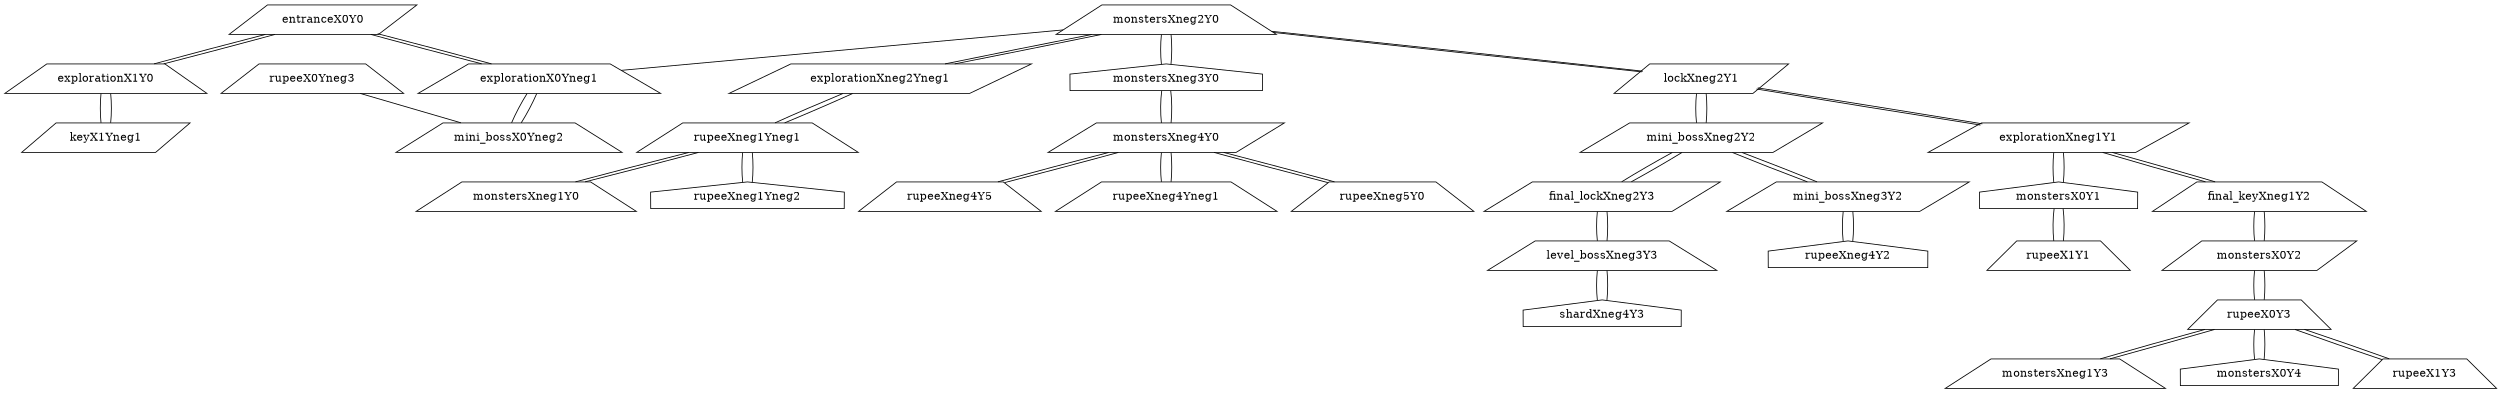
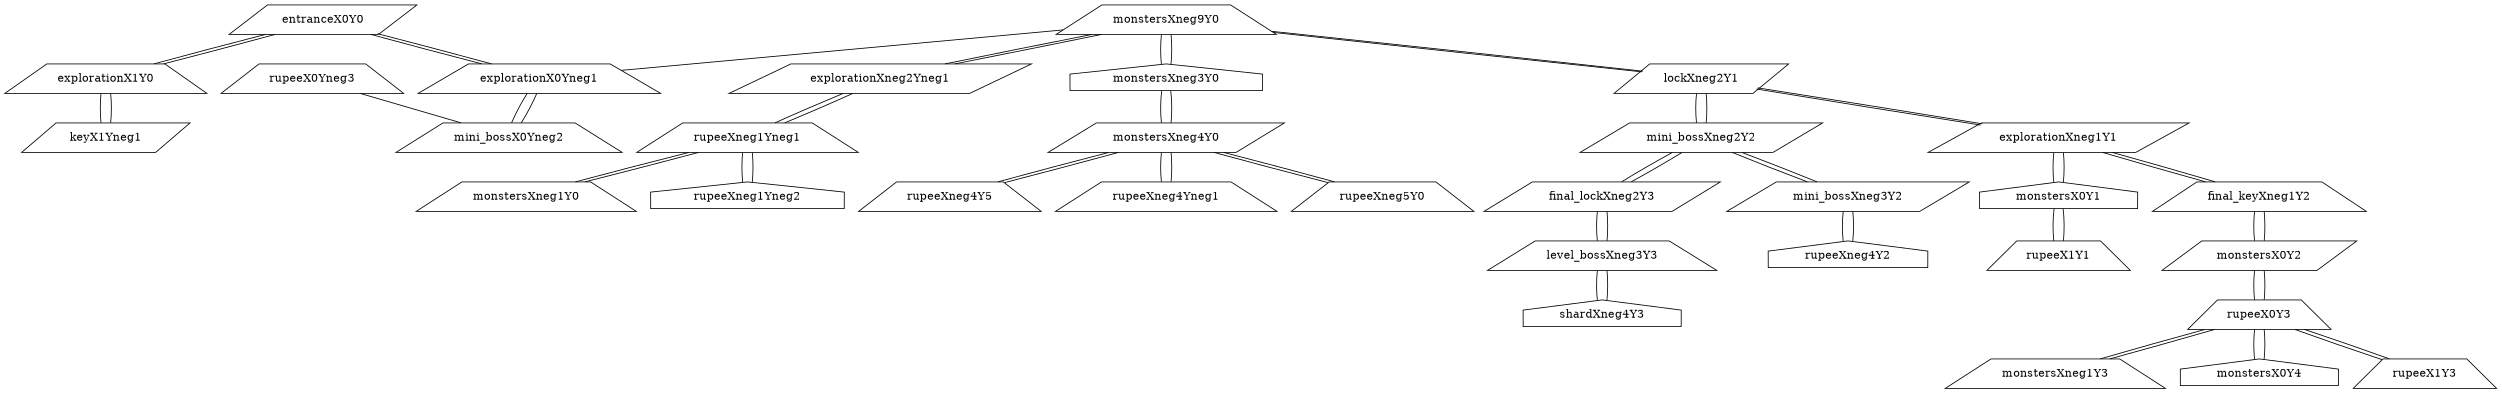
  graph {
    node [shape=trapezium]
    entranceX0Y0 [shape=parallelogram]
    explorationX0Yneg1
    explorationX1Y0
    mini_bossX0Yneg2
    keyX1Yneg1 [shape=parallelogram]
    rupeeXneg1Yneg2 [shape=house]
    rupeeXneg1Yneg1
    explorationXneg2Yneg1 [shape=parallelogram]
    monstersXneg1Y0
-   monstersXneg2Y0
+   monstersXneg2Y0 [label=monstersXneg9Y0]
    monstersXneg3Y0 [shape=house]
    lockXneg2Y1 [shape=parallelogram]
    monstersXneg4Y0 [shape=parallelogram]
    mini_bossXneg2Y2 [shape=parallelogram]
    explorationXneg1Y1 [shape=parallelogram]
    rupeeX0Yneg3
    n17 [label=rupeeXneg4Y5]
    rupeeXneg4Yneg1
    rupeeXneg5Y0
    mini_bossXneg3Y2 [shape=parallelogram]
    final_lockXneg2Y3 [shape=parallelogram]
    final_keyXneg1Y2
    monstersX0Y1 [shape=house]
    rupeeXneg4Y2 [shape=house]
    level_bossXneg3Y3
    monstersX0Y2 [shape=parallelogram]
    rupeeX1Y1
    rupeeX0Y3
    monstersXneg1Y3
    monstersX0Y4 [shape=house]
    rupeeX1Y3
    shardXneg4Y3 [shape=house]
    entranceX0Y0 -- explorationX0Yneg1
    entranceX0Y0 -- explorationX1Y0
    explorationX0Yneg1 -- entranceX0Y0
    explorationX0Yneg1 -- mini_bossX0Yneg2
    explorationX1Y0 -- entranceX0Y0
    explorationX1Y0 -- keyX1Yneg1
    mini_bossX0Yneg2 -- explorationX0Yneg1
    keyX1Yneg1 -- explorationX1Y0
    rupeeXneg1Yneg2 -- rupeeXneg1Yneg1
    rupeeXneg1Yneg1 -- rupeeXneg1Yneg2
    rupeeXneg1Yneg1 -- explorationXneg2Yneg1
    rupeeXneg1Yneg1 -- monstersXneg1Y0
    explorationXneg2Yneg1 -- rupeeXneg1Yneg1
    explorationXneg2Yneg1 -- monstersXneg2Y0
    monstersXneg1Y0 -- rupeeXneg1Yneg1
    monstersXneg2Y0 -- explorationX0Yneg1
    monstersXneg2Y0 -- explorationXneg2Yneg1
    monstersXneg2Y0 -- monstersXneg3Y0
    monstersXneg2Y0 -- lockXneg2Y1
    monstersXneg3Y0 -- monstersXneg2Y0
    monstersXneg3Y0 -- monstersXneg4Y0
    lockXneg2Y1 -- monstersXneg2Y0
    lockXneg2Y1 -- mini_bossXneg2Y2
    lockXneg2Y1 -- explorationXneg1Y1
    monstersXneg4Y0 -- monstersXneg3Y0
    monstersXneg4Y0 -- n17
    monstersXneg4Y0 -- rupeeXneg4Yneg1
    monstersXneg4Y0 -- rupeeXneg5Y0
    mini_bossXneg2Y2 -- lockXneg2Y1
    mini_bossXneg2Y2 -- mini_bossXneg3Y2
    mini_bossXneg2Y2 -- final_lockXneg2Y3
    explorationXneg1Y1 -- lockXneg2Y1
    explorationXneg1Y1 -- final_keyXneg1Y2
    explorationXneg1Y1 -- monstersX0Y1
    rupeeX0Yneg3 -- mini_bossX0Yneg2
    n17 -- monstersXneg4Y0
    rupeeXneg4Yneg1 -- monstersXneg4Y0
    rupeeXneg5Y0 -- monstersXneg4Y0
    mini_bossXneg3Y2 -- mini_bossXneg2Y2
    mini_bossXneg3Y2 -- rupeeXneg4Y2
    final_lockXneg2Y3 -- mini_bossXneg2Y2
    final_lockXneg2Y3 -- level_bossXneg3Y3
    final_keyXneg1Y2 -- explorationXneg1Y1
    final_keyXneg1Y2 -- monstersX0Y2
    monstersX0Y1 -- explorationXneg1Y1
    monstersX0Y1 -- rupeeX1Y1
    rupeeXneg4Y2 -- mini_bossXneg3Y2
    level_bossXneg3Y3 -- final_lockXneg2Y3
    level_bossXneg3Y3 -- shardXneg4Y3
    monstersX0Y2 -- final_keyXneg1Y2
    monstersX0Y2 -- rupeeX0Y3
    rupeeX1Y1 -- monstersX0Y1
    rupeeX0Y3 -- monstersX0Y2
    rupeeX0Y3 -- monstersXneg1Y3
    rupeeX0Y3 -- monstersX0Y4
    rupeeX0Y3 -- rupeeX1Y3
    monstersXneg1Y3 -- rupeeX0Y3
    monstersX0Y4 -- rupeeX0Y3
    rupeeX1Y3 -- rupeeX0Y3
    shardXneg4Y3 -- level_bossXneg3Y3
  }
